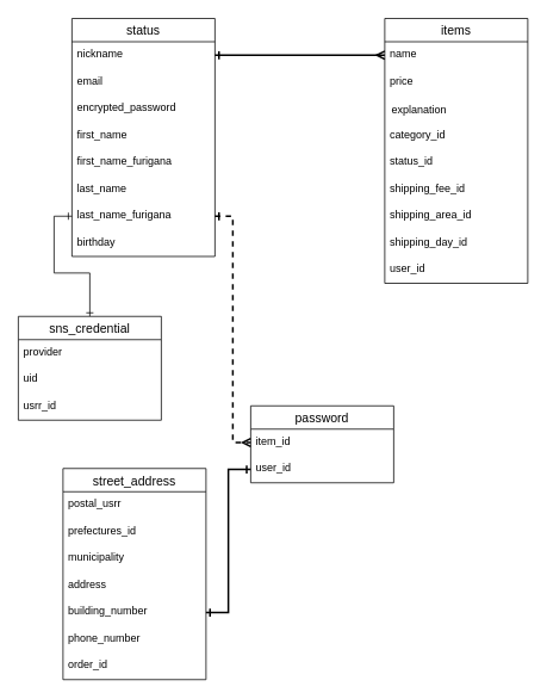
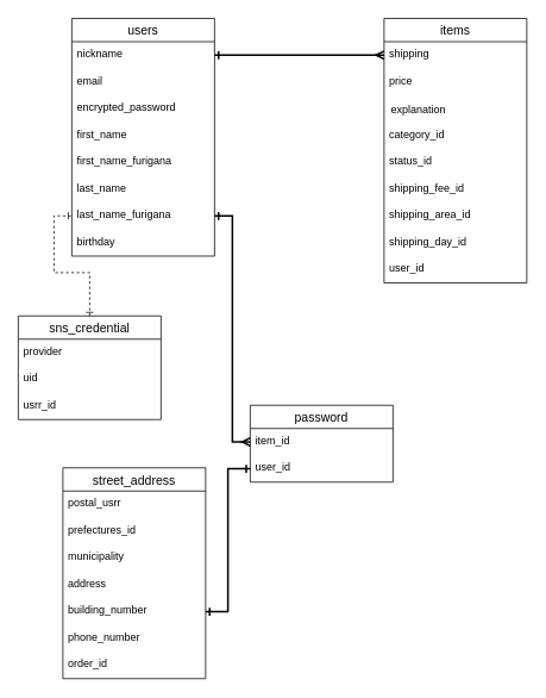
  <mxCell id="0" />
  <mxCell id="1" parent="0" />
- <mxCell id="2" value="status" style="swimlane;fontStyle=0;childLayout=stackLayout;horizontal=1;startSize=26;horizontalStack=0;resizeParent=1;resizeParentMax=0;resizeLast=0;collapsible=1;marginBottom=0;align=center;fontSize=14;" parent="1" vertex="1"><mxGeometry x="80" y="20" width="160" height="266" as="geometry" /></mxCell>
+ <mxCell id="2" value="users" style="swimlane;fontStyle=0;childLayout=stackLayout;horizontal=1;startSize=26;horizontalStack=0;resizeParent=1;resizeParentMax=0;resizeLast=0;collapsible=1;marginBottom=0;align=center;fontSize=14;" parent="1" vertex="1"><mxGeometry x="80" y="20" width="160" height="266" as="geometry" /></mxCell>
  <mxCell id="3" value="nickname" style="text;strokeColor=none;fillColor=none;spacingLeft=4;spacingRight=4;overflow=hidden;rotatable=0;points=[[0,0.5],[1,0.5]];portConstraint=eastwest;fontSize=12;" parent="2" vertex="1"><mxGeometry y="26" width="160" height="30" as="geometry" /></mxCell>
  <mxCell id="4" value="email" style="text;strokeColor=none;fillColor=none;spacingLeft=4;spacingRight=4;overflow=hidden;rotatable=0;points=[[0,0.5],[1,0.5]];portConstraint=eastwest;fontSize=12;" parent="2" vertex="1"><mxGeometry y="56" width="160" height="30" as="geometry" /></mxCell>
  <mxCell id="5" value="encrypted_password" style="text;strokeColor=none;fillColor=none;spacingLeft=4;spacingRight=4;overflow=hidden;rotatable=0;points=[[0,0.5],[1,0.5]];portConstraint=eastwest;fontSize=12;" parent="2" vertex="1"><mxGeometry y="86" width="160" height="30" as="geometry" /></mxCell>
  <mxCell id="6" value="first_name" style="text;strokeColor=none;fillColor=none;spacingLeft=4;spacingRight=4;overflow=hidden;rotatable=0;points=[[0,0.5],[1,0.5]];portConstraint=eastwest;fontSize=12;" parent="2" vertex="1"><mxGeometry y="116" width="160" height="30" as="geometry" /></mxCell>
  <mxCell id="7" value="first_name_furigana" style="text;strokeColor=none;fillColor=none;spacingLeft=4;spacingRight=4;overflow=hidden;rotatable=0;points=[[0,0.5],[1,0.5]];portConstraint=eastwest;fontSize=12;" parent="2" vertex="1"><mxGeometry y="146" width="160" height="30" as="geometry" /></mxCell>
  <mxCell id="8" value="last_name" style="text;strokeColor=none;fillColor=none;spacingLeft=4;spacingRight=4;overflow=hidden;rotatable=0;points=[[0,0.5],[1,0.5]];portConstraint=eastwest;fontSize=12;" parent="2" vertex="1"><mxGeometry y="176" width="160" height="30" as="geometry" /></mxCell>
  <mxCell id="9" value="last_name_furigana" style="text;strokeColor=none;fillColor=none;spacingLeft=4;spacingRight=4;overflow=hidden;rotatable=0;points=[[0,0.5],[1,0.5]];portConstraint=eastwest;fontSize=12;" parent="2" vertex="1"><mxGeometry y="206" width="160" height="30" as="geometry" /></mxCell>
  <mxCell id="10" value="birthday" style="text;strokeColor=none;fillColor=none;spacingLeft=4;spacingRight=4;overflow=hidden;rotatable=0;points=[[0,0.5],[1,0.5]];portConstraint=eastwest;fontSize=12;" parent="2" vertex="1"><mxGeometry y="236" width="160" height="30" as="geometry" /></mxCell>
  <mxCell id="11" value="items" style="swimlane;fontStyle=0;childLayout=stackLayout;horizontal=1;startSize=26;horizontalStack=0;resizeParent=1;resizeParentMax=0;resizeLast=0;collapsible=1;marginBottom=0;align=center;fontSize=14;" parent="1" vertex="1"><mxGeometry x="430" y="20" width="160" height="296" as="geometry" /></mxCell>
- <mxCell id="12" value="name" style="text;strokeColor=none;fillColor=none;spacingLeft=4;spacingRight=4;overflow=hidden;rotatable=0;points=[[0,0.5],[1,0.5]];portConstraint=eastwest;fontSize=12;" parent="11" vertex="1"><mxGeometry y="26" width="160" height="30" as="geometry" /></mxCell>
+ <mxCell id="12" value="shipping" style="text;strokeColor=none;fillColor=none;spacingLeft=4;spacingRight=4;overflow=hidden;rotatable=0;points=[[0,0.5],[1,0.5]];portConstraint=eastwest;fontSize=12;" parent="11" vertex="1"><mxGeometry y="26" width="160" height="30" as="geometry" /></mxCell>
  <mxCell id="13" value="price" style="text;strokeColor=none;fillColor=none;spacingLeft=4;spacingRight=4;overflow=hidden;rotatable=0;points=[[0,0.5],[1,0.5]];portConstraint=eastwest;fontSize=12;" parent="11" vertex="1"><mxGeometry y="56" width="160" height="30" as="geometry" /></mxCell>
  <mxCell id="14" value="explanation" style="shape=partialRectangle;connectable=0;fillColor=none;top=0;left=0;bottom=0;right=0;align=left;spacingLeft=6;overflow=hidden;" parent="11" vertex="1"><mxGeometry y="86" width="160" height="30" as="geometry" /></mxCell>
  <mxCell id="15" value="category_id" style="text;strokeColor=none;fillColor=none;spacingLeft=4;spacingRight=4;overflow=hidden;rotatable=0;points=[[0,0.5],[1,0.5]];portConstraint=eastwest;fontSize=12;" parent="11" vertex="1"><mxGeometry y="116" width="160" height="30" as="geometry" /></mxCell>
  <mxCell id="16" value="status_id" style="text;strokeColor=none;fillColor=none;spacingLeft=4;spacingRight=4;overflow=hidden;rotatable=0;points=[[0,0.5],[1,0.5]];portConstraint=eastwest;fontSize=12;" parent="11" vertex="1"><mxGeometry y="146" width="160" height="30" as="geometry" /></mxCell>
  <mxCell id="17" value="shipping_fee_id" style="text;strokeColor=none;fillColor=none;spacingLeft=4;spacingRight=4;overflow=hidden;rotatable=0;points=[[0,0.5],[1,0.5]];portConstraint=eastwest;fontSize=12;" parent="11" vertex="1"><mxGeometry y="176" width="160" height="30" as="geometry" /></mxCell>
  <mxCell id="18" value="shipping_area_id" style="text;strokeColor=none;fillColor=none;spacingLeft=4;spacingRight=4;overflow=hidden;rotatable=0;points=[[0,0.5],[1,0.5]];portConstraint=eastwest;fontSize=12;" parent="11" vertex="1"><mxGeometry y="206" width="160" height="30" as="geometry" /></mxCell>
  <mxCell id="19" value="shipping_day_id" style="text;strokeColor=none;fillColor=none;spacingLeft=4;spacingRight=4;overflow=hidden;rotatable=0;points=[[0,0.5],[1,0.5]];portConstraint=eastwest;fontSize=12;" parent="11" vertex="1"><mxGeometry y="236" width="160" height="30" as="geometry" /></mxCell>
  <mxCell id="20" value="user_id" style="text;strokeColor=none;fillColor=none;spacingLeft=4;spacingRight=4;overflow=hidden;rotatable=0;points=[[0,0.5],[1,0.5]];portConstraint=eastwest;fontSize=12;" parent="11" vertex="1"><mxGeometry y="266" width="160" height="30" as="geometry" /></mxCell>
- <mxCell id="21" style="edgeStyle=orthogonalEdgeStyle;rounded=0;orthogonalLoop=1;jettySize=auto;html=1;exitX=1;exitY=0.5;exitDx=0;exitDy=0;entryX=0;entryY=0.5;entryDx=0;entryDy=0;endArrow=ERmany;endFill=0;startArrow=ERone;startFill=0;strokeWidth=2;dashed=1;" parent="1" source="9" target="24" edge="1"><mxGeometry relative="1" as="geometry"><mxPoint x="300" y="394" as="targetPoint" /></mxGeometry></mxCell>
+ <mxCell id="21" style="edgeStyle=orthogonalEdgeStyle;rounded=0;orthogonalLoop=1;jettySize=auto;html=1;exitX=1;exitY=0.5;exitDx=0;exitDy=0;entryX=0;entryY=0.5;entryDx=0;entryDy=0;endArrow=ERmany;endFill=0;startArrow=ERone;startFill=0;strokeWidth=2;" parent="1" source="9" target="24" edge="1"><mxGeometry relative="1" as="geometry"><mxPoint x="300" y="394" as="targetPoint" /></mxGeometry></mxCell>
  <mxCell id="22" style="edgeStyle=orthogonalEdgeStyle;rounded=0;orthogonalLoop=1;jettySize=auto;html=1;exitX=1;exitY=0.5;exitDx=0;exitDy=0;entryX=0;entryY=0.5;entryDx=0;entryDy=0;endArrow=ERmany;endFill=0;strokeWidth=2;startArrow=ERone;startFill=0;" parent="1" source="3" target="12" edge="1"><mxGeometry relative="1" as="geometry" /></mxCell>
  <mxCell id="23" value="password" style="swimlane;fontStyle=0;childLayout=stackLayout;horizontal=1;startSize=26;horizontalStack=0;resizeParent=1;resizeParentMax=0;resizeLast=0;collapsible=1;marginBottom=0;align=center;fontSize=14;" parent="1" vertex="1"><mxGeometry x="280" y="453" width="160" height="86" as="geometry" /></mxCell>
  <mxCell id="24" value="item_id" style="text;strokeColor=none;fillColor=none;spacingLeft=4;spacingRight=4;overflow=hidden;rotatable=0;points=[[0,0.5],[1,0.5]];portConstraint=eastwest;fontSize=12;" parent="23" vertex="1"><mxGeometry y="26" width="160" height="30" as="geometry" /></mxCell>
  <mxCell id="25" value="user_id" style="text;strokeColor=none;fillColor=none;spacingLeft=4;spacingRight=4;overflow=hidden;rotatable=0;points=[[0,0.5],[1,0.5]];portConstraint=eastwest;fontSize=12;" parent="23" vertex="1"><mxGeometry y="56" width="160" height="30" as="geometry" /></mxCell>
  <mxCell id="26" value="street_address" style="swimlane;fontStyle=0;childLayout=stackLayout;horizontal=1;startSize=26;horizontalStack=0;resizeParent=1;resizeParentMax=0;resizeLast=0;collapsible=1;marginBottom=0;align=center;fontSize=14;" parent="1" vertex="1"><mxGeometry x="70" y="523" width="160" height="236" as="geometry" /></mxCell>
  <mxCell id="27" value="postal_usrr" style="text;strokeColor=none;fillColor=none;spacingLeft=4;spacingRight=4;overflow=hidden;rotatable=0;points=[[0,0.5],[1,0.5]];portConstraint=eastwest;fontSize=12;" parent="26" vertex="1"><mxGeometry y="26" width="160" height="30" as="geometry" /></mxCell>
  <mxCell id="28" value="prefectures_id" style="text;strokeColor=none;fillColor=none;spacingLeft=4;spacingRight=4;overflow=hidden;rotatable=0;points=[[0,0.5],[1,0.5]];portConstraint=eastwest;fontSize=12;" parent="26" vertex="1"><mxGeometry y="56" width="160" height="30" as="geometry" /></mxCell>
  <mxCell id="29" value="municipality" style="text;strokeColor=none;fillColor=none;spacingLeft=4;spacingRight=4;overflow=hidden;rotatable=0;points=[[0,0.5],[1,0.5]];portConstraint=eastwest;fontSize=12;" parent="26" vertex="1"><mxGeometry y="86" width="160" height="30" as="geometry" /></mxCell>
  <mxCell id="30" value="address" style="text;strokeColor=none;fillColor=none;spacingLeft=4;spacingRight=4;overflow=hidden;rotatable=0;points=[[0,0.5],[1,0.5]];portConstraint=eastwest;fontSize=12;" parent="26" vertex="1"><mxGeometry y="116" width="160" height="30" as="geometry" /></mxCell>
  <mxCell id="31" value="building_number" style="text;strokeColor=none;fillColor=none;spacingLeft=4;spacingRight=4;overflow=hidden;rotatable=0;points=[[0,0.5],[1,0.5]];portConstraint=eastwest;fontSize=12;" parent="26" vertex="1"><mxGeometry y="146" width="160" height="30" as="geometry" /></mxCell>
  <mxCell id="32" value="phone_number" style="text;strokeColor=none;fillColor=none;spacingLeft=4;spacingRight=4;overflow=hidden;rotatable=0;points=[[0,0.5],[1,0.5]];portConstraint=eastwest;fontSize=12;" parent="26" vertex="1"><mxGeometry y="176" width="160" height="30" as="geometry" /></mxCell>
  <mxCell id="33" value="order_id" style="text;strokeColor=none;fillColor=none;spacingLeft=4;spacingRight=4;overflow=hidden;rotatable=0;points=[[0,0.5],[1,0.5]];portConstraint=eastwest;fontSize=12;" parent="26" vertex="1"><mxGeometry y="206" width="160" height="30" as="geometry" /></mxCell>
  <mxCell id="34" style="edgeStyle=orthogonalEdgeStyle;rounded=0;orthogonalLoop=1;jettySize=auto;html=1;exitX=1;exitY=0.5;exitDx=0;exitDy=0;entryX=0;entryY=0.5;entryDx=0;entryDy=0;startArrow=ERone;startFill=0;endArrow=ERone;endFill=0;strokeWidth=2;" parent="1" source="31" target="25" edge="1"><mxGeometry relative="1" as="geometry"><mxPoint x="280" y="554" as="targetPoint" /></mxGeometry></mxCell>
- <mxCell id="35" style="edgeStyle=orthogonalEdgeStyle;rounded=0;orthogonalLoop=1;jettySize=auto;html=1;exitX=0.5;exitY=0;exitDx=0;exitDy=0;entryX=0;entryY=0.5;entryDx=0;entryDy=0;startArrow=ERone;startFill=0;endArrow=ERone;endFill=0;" edge="1" parent="1" source="36" target="9"><mxGeometry relative="1" as="geometry" /></mxCell>
+ <mxCell id="35" style="edgeStyle=orthogonalEdgeStyle;rounded=0;orthogonalLoop=1;jettySize=auto;html=1;exitX=0.5;exitY=0;exitDx=0;exitDy=0;entryX=0;entryY=0.5;entryDx=0;entryDy=0;startArrow=ERone;startFill=0;endArrow=ERone;endFill=0;dashed=1;" edge="1" parent="1" source="36" target="9"><mxGeometry relative="1" as="geometry" /></mxCell>
  <mxCell id="36" value="sns_credential" style="swimlane;fontStyle=0;childLayout=stackLayout;horizontal=1;startSize=26;horizontalStack=0;resizeParent=1;resizeParentMax=0;resizeLast=0;collapsible=1;marginBottom=0;align=center;fontSize=14;" vertex="1" parent="1"><mxGeometry x="20" y="353" width="160" height="116" as="geometry" /></mxCell>
  <mxCell id="37" value="provider" style="text;strokeColor=none;fillColor=none;spacingLeft=4;spacingRight=4;overflow=hidden;rotatable=0;points=[[0,0.5],[1,0.5]];portConstraint=eastwest;fontSize=12;" vertex="1" parent="36"><mxGeometry y="26" width="160" height="30" as="geometry" /></mxCell>
  <mxCell id="38" value="uid" style="text;strokeColor=none;fillColor=none;spacingLeft=4;spacingRight=4;overflow=hidden;rotatable=0;points=[[0,0.5],[1,0.5]];portConstraint=eastwest;fontSize=12;" vertex="1" parent="36"><mxGeometry y="56" width="160" height="30" as="geometry" /></mxCell>
  <mxCell id="39" value="usrr_id" style="text;strokeColor=none;fillColor=none;spacingLeft=4;spacingRight=4;overflow=hidden;rotatable=0;points=[[0,0.5],[1,0.5]];portConstraint=eastwest;fontSize=12;" vertex="1" parent="36"><mxGeometry y="86" width="160" height="30" as="geometry" /></mxCell>
